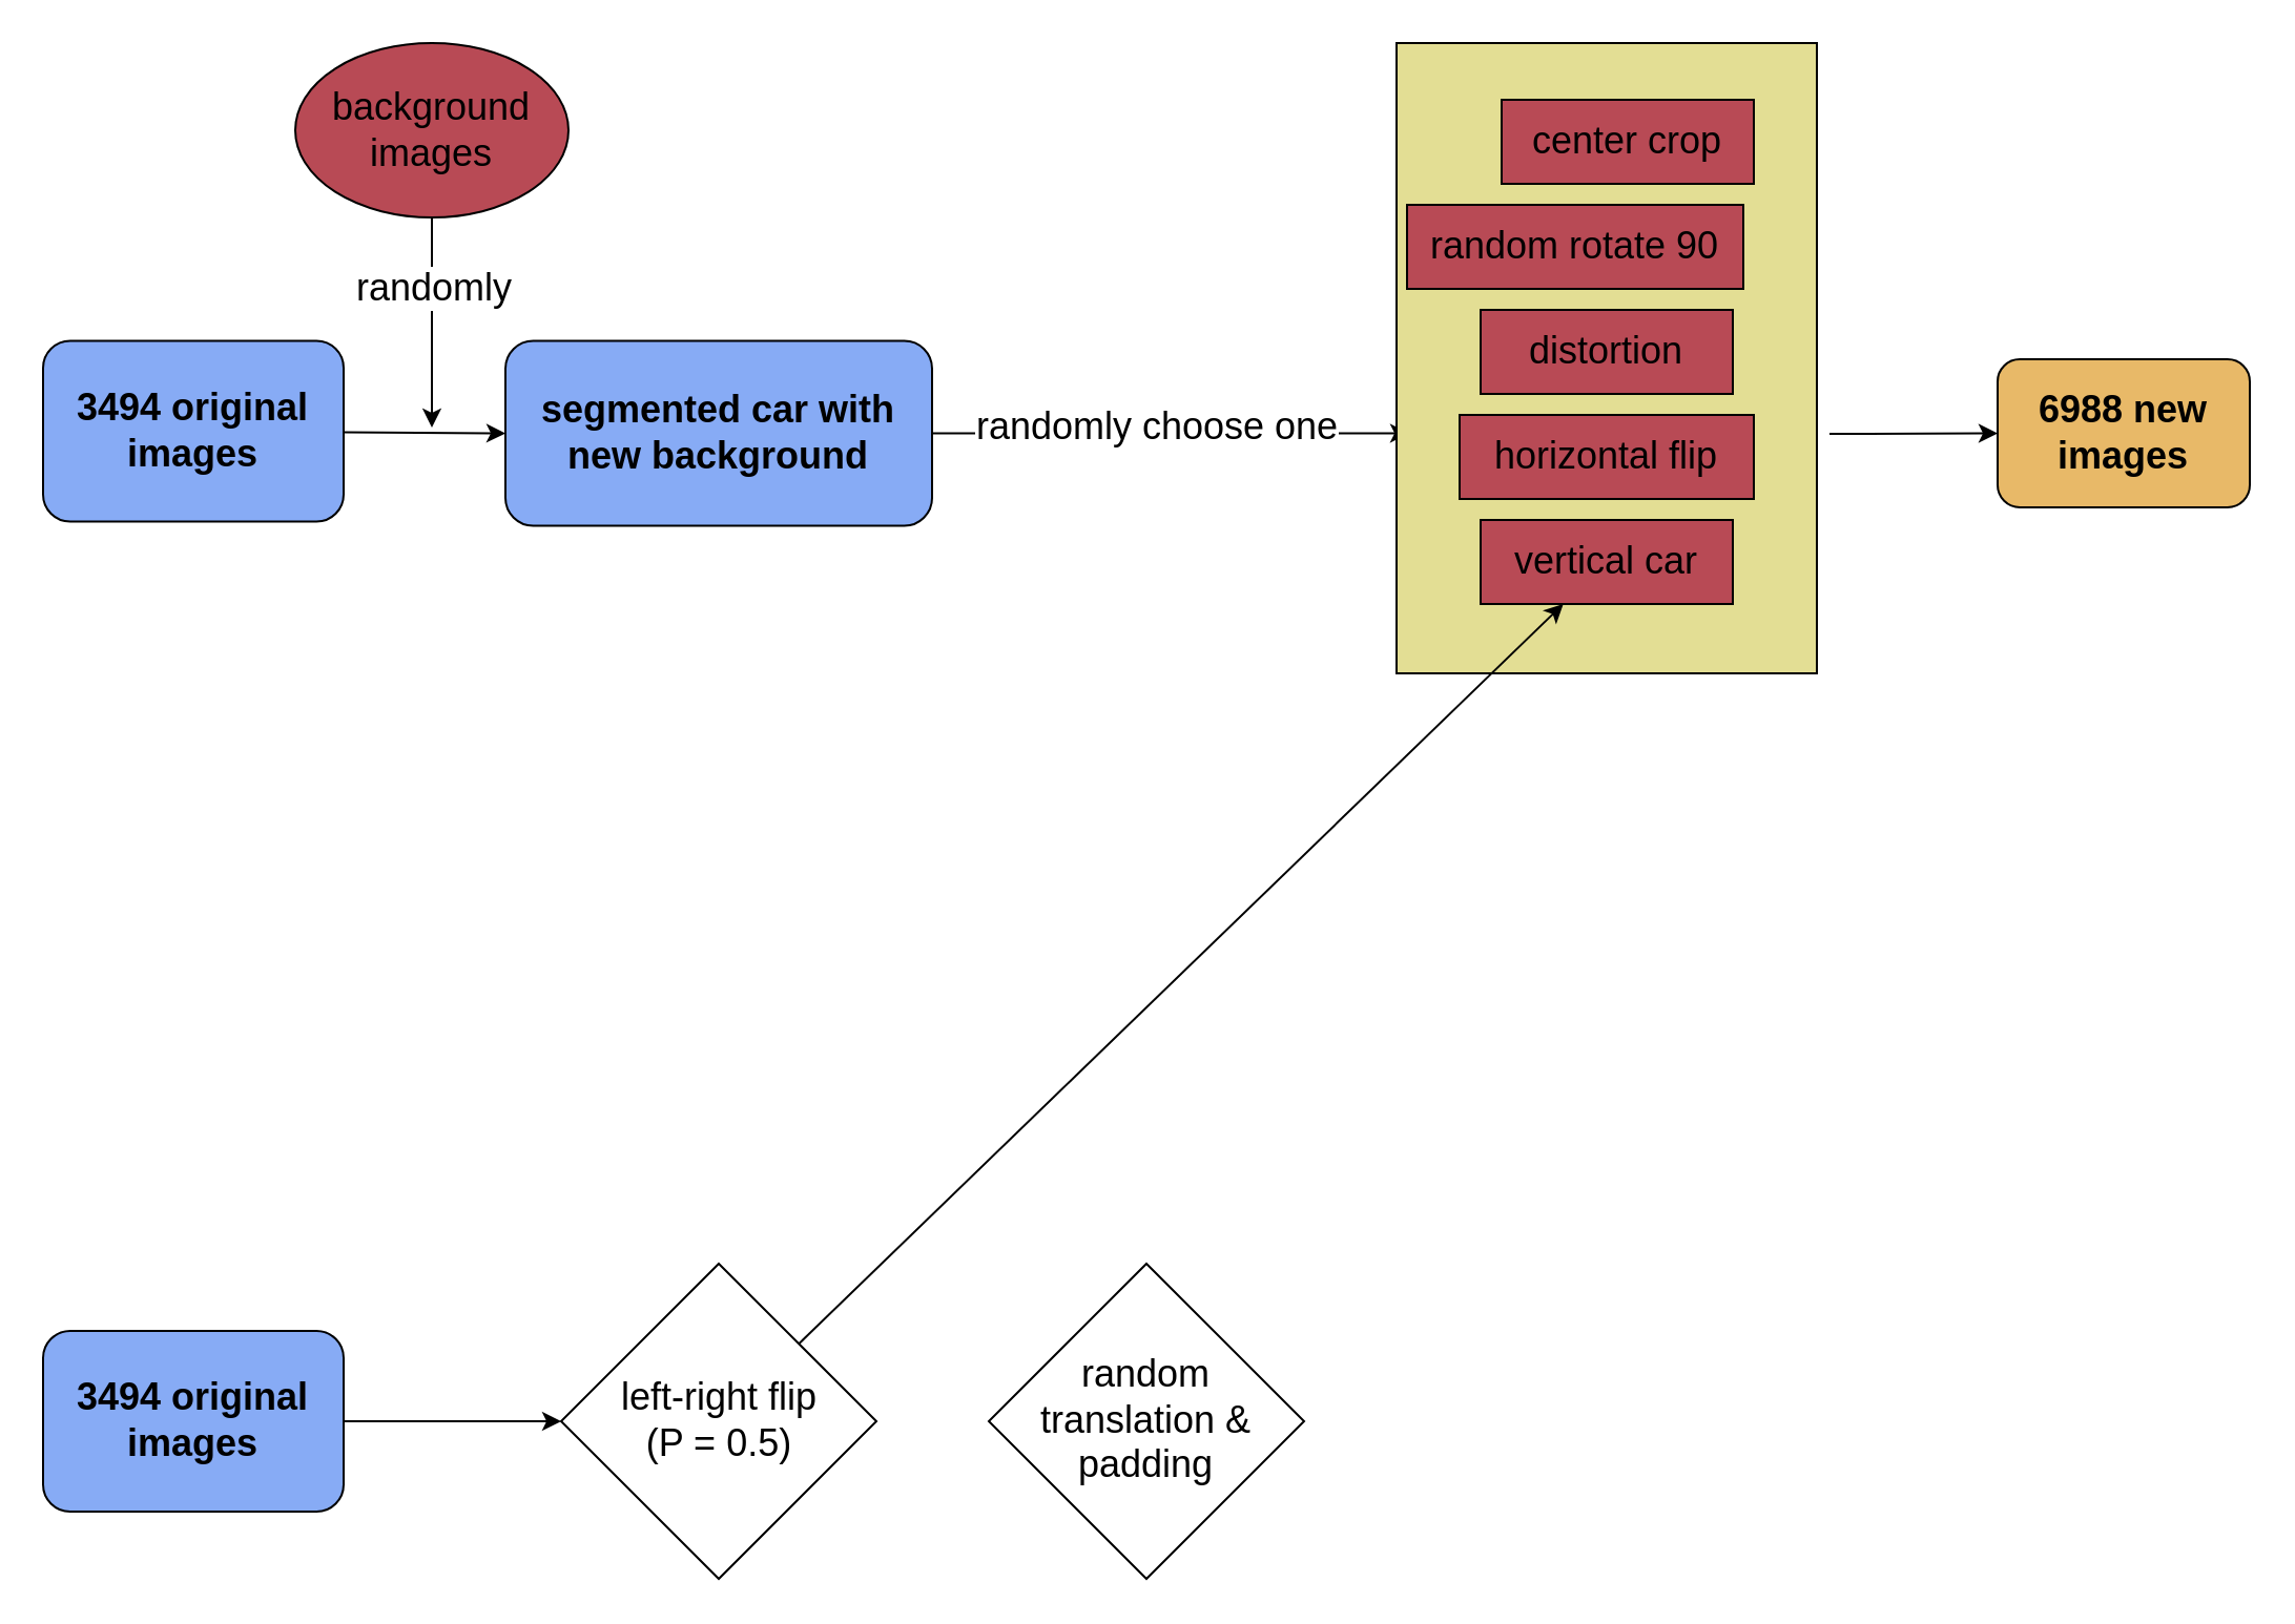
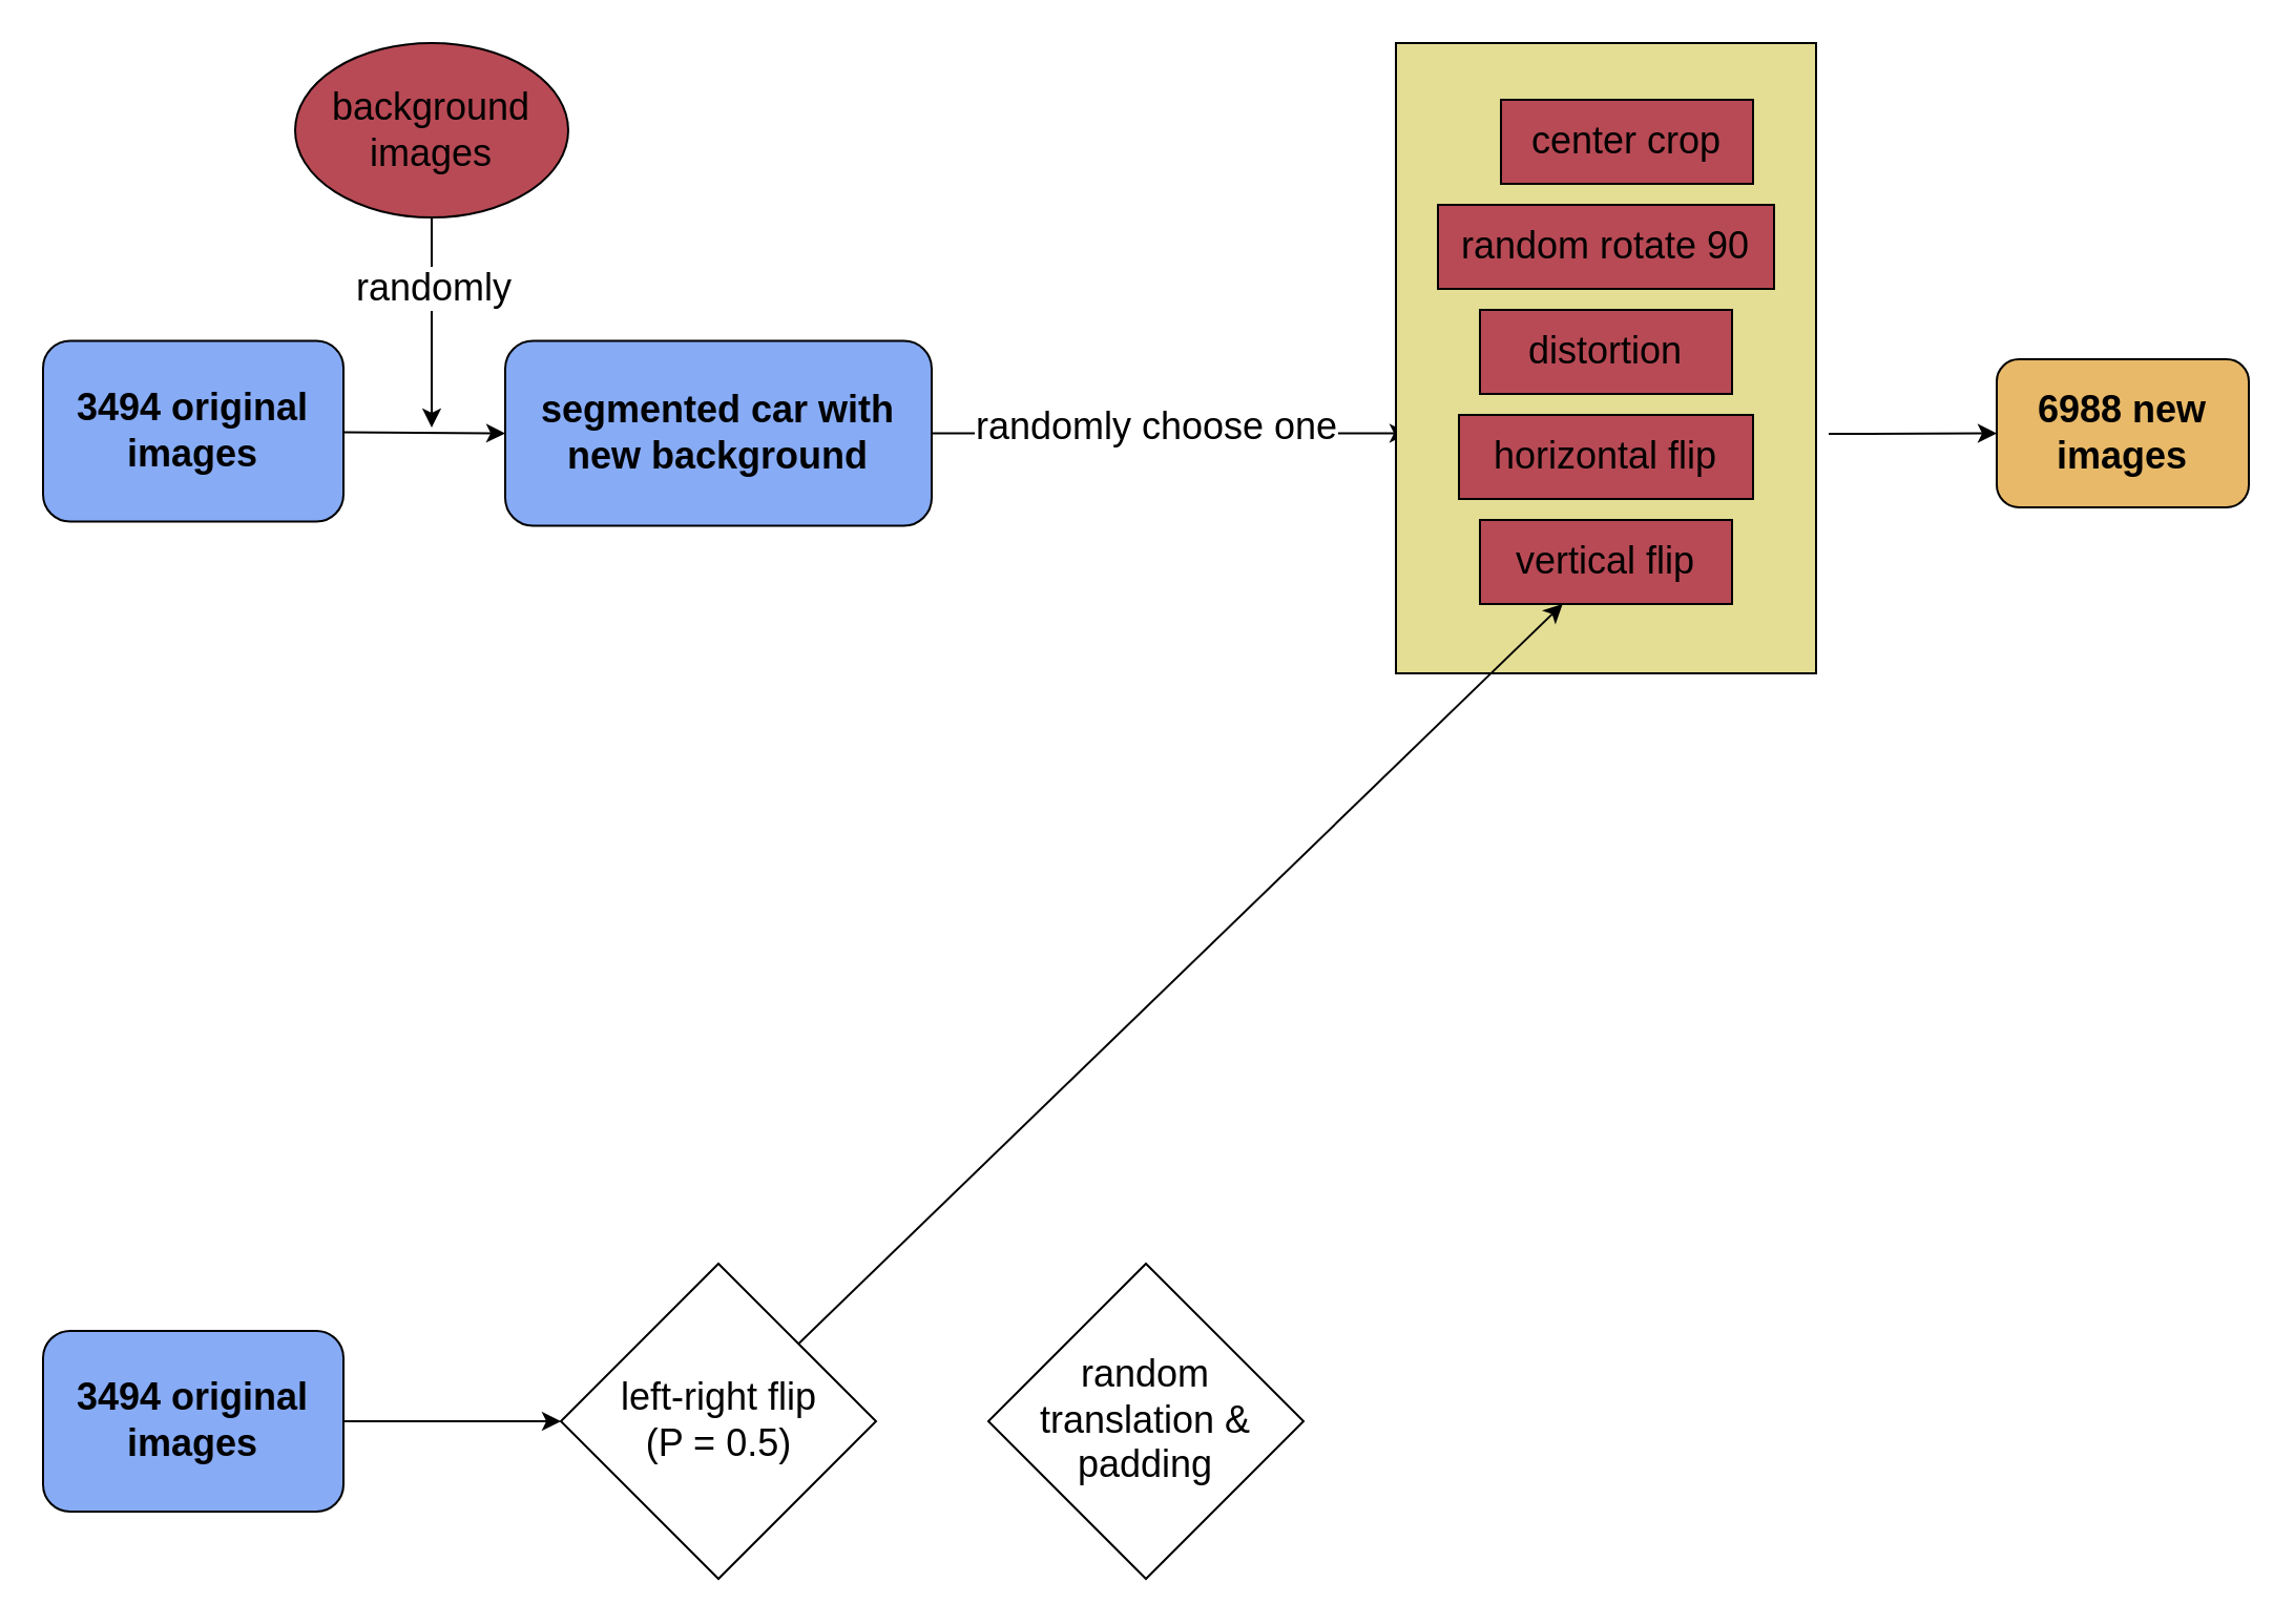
  <mxCell id="0" />
  <mxCell id="1" parent="0" />
  <mxCell id="2" style="edgeStyle=none;html=1;entryX=0;entryY=0.5;entryDx=0;entryDy=0;fontSize=18;" parent="1" source="3" target="6" edge="1"><mxGeometry relative="1" as="geometry" /></mxCell>
  <mxCell id="3" value="&lt;font style=&quot;font-size: 18px&quot;&gt;&lt;b&gt;3494 original images&lt;/b&gt;&lt;/font&gt;" style="rounded=1;whiteSpace=wrap;html=1;strokeColor=#000000;fillColor=#87ABF5;" parent="1" vertex="1"><mxGeometry x="20" y="161.75" width="143" height="86" as="geometry" /></mxCell>
  <mxCell id="4" style="edgeStyle=none;html=1;entryX=0.03;entryY=0.619;entryDx=0;entryDy=0;entryPerimeter=0;fontFamily=Helvetica;fontSize=18;fontColor=default;strokeColor=#000000;" parent="1" source="6" target="11" edge="1"><mxGeometry relative="1" as="geometry" /></mxCell>
  <mxCell id="5" value="randomly choose one" style="edgeLabel;html=1;align=center;verticalAlign=middle;resizable=0;points=[];fontSize=18;fontFamily=Helvetica;fontColor=default;" parent="4" vertex="1" connectable="0"><mxGeometry x="-0.188" y="4" relative="1" as="geometry"><mxPoint x="15" y="1" as="offset" /></mxGeometry></mxCell>
  <mxCell id="6" value="&lt;font style=&quot;font-size: 18px&quot;&gt;&lt;b&gt;segmented car with new background&lt;/b&gt;&lt;br&gt;&lt;/font&gt;" style="rounded=1;whiteSpace=wrap;html=1;fillColor=#87ABF5;strokeColor=#000000;" parent="1" vertex="1"><mxGeometry x="240" y="161.75" width="203" height="88" as="geometry" /></mxCell>
  <mxCell id="7" style="edgeStyle=none;html=1;fontFamily=Helvetica;fontSize=12;fontColor=default;strokeColor=#000000;" parent="1" source="9" edge="1"><mxGeometry relative="1" as="geometry"><mxPoint x="205" y="203" as="targetPoint" /></mxGeometry></mxCell>
  <mxCell id="8" value="&lt;font style=&quot;font-size: 18px&quot;&gt;randomly&lt;/font&gt;" style="edgeLabel;html=1;align=center;verticalAlign=middle;resizable=0;points=[];fontSize=12;fontFamily=Helvetica;fontColor=default;" parent="7" vertex="1" connectable="0"><mxGeometry x="-0.364" relative="1" as="geometry"><mxPoint y="1" as="offset" /></mxGeometry></mxCell>
  <mxCell id="9" value="&lt;span&gt;background images&lt;/span&gt;" style="ellipse;whiteSpace=wrap;html=1;fontSize=18;strokeColor=#000000;fillColor=#B84A55;" parent="1" vertex="1"><mxGeometry x="140" y="20" width="130" height="83" as="geometry" /></mxCell>
  <mxCell id="10" style="edgeStyle=none;html=1;entryX=0;entryY=0.5;entryDx=0;entryDy=0;fontSize=18;strokeColor=#000000;" parent="1" target="17" edge="1"><mxGeometry relative="1" as="geometry"><mxPoint x="870" y="206" as="sourcePoint" /></mxGeometry></mxCell>
  <mxCell id="11" value="" style="rounded=0;whiteSpace=wrap;html=1;fontSize=18;fillColor=#E3DE94;" parent="1" vertex="1"><mxGeometry x="664" y="20" width="200" height="300" as="geometry" /></mxCell>
  <mxCell id="12" value="center crop" style="rounded=0;whiteSpace=wrap;html=1;fontSize=18;strokeColor=#000000;fillColor=#B84A55;" parent="1" vertex="1"><mxGeometry x="714" y="47" width="120" height="40" as="geometry" /></mxCell>
- <mxCell id="13" value="random rotate 90" style="rounded=0;whiteSpace=wrap;html=1;fontSize=18;strokeColor=#000000;fillColor=#B84A55;" parent="1" vertex="1"><mxGeometry x="669" y="97" width="160" height="40" as="geometry" /></mxCell>
+ <mxCell id="13" value="random rotate 90" style="rounded=0;whiteSpace=wrap;html=1;fontSize=18;strokeColor=#000000;fillColor=#B84A55;" parent="1" vertex="1"><mxGeometry x="684" y="97" width="160" height="40" as="geometry" /></mxCell>
  <mxCell id="14" value="distortion" style="rounded=0;whiteSpace=wrap;html=1;fontSize=18;strokeColor=#000000;fillColor=#B84A55;" parent="1" vertex="1"><mxGeometry x="704" y="147" width="120" height="40" as="geometry" /></mxCell>
  <mxCell id="15" value="horizontal flip" style="rounded=0;whiteSpace=wrap;html=1;fontSize=18;strokeColor=#000000;fillColor=#B84A55;" parent="1" vertex="1"><mxGeometry x="694" y="197" width="140" height="40" as="geometry" /></mxCell>
- <mxCell id="16" value="vertical car" style="rounded=0;whiteSpace=wrap;html=1;fontSize=18;strokeColor=#000000;fillColor=#B84A55;" parent="1" vertex="1"><mxGeometry x="704" y="247" width="120" height="40" as="geometry" /></mxCell>
+ <mxCell id="16" value="vertical flip" style="rounded=0;whiteSpace=wrap;html=1;fontSize=18;strokeColor=#000000;fillColor=#B84A55;" parent="1" vertex="1"><mxGeometry x="704" y="247" width="120" height="40" as="geometry" /></mxCell>
  <mxCell id="17" value="&lt;font style=&quot;font-size: 18px&quot;&gt;&lt;b&gt;6988 new images&lt;/b&gt;&lt;/font&gt;" style="rounded=1;whiteSpace=wrap;html=1;fillColor=#E8B968;" parent="1" vertex="1"><mxGeometry x="950" y="170.5" width="120" height="70.5" as="geometry" /></mxCell>
  <mxCell id="18" value="" style="edgeStyle=none;html=1;fontSize=18;" edge="1" parent="1" source="19" target="21"><mxGeometry relative="1" as="geometry" /></mxCell>
  <mxCell id="19" value="&lt;font style=&quot;font-size: 18px&quot;&gt;&lt;b&gt;3494 original images&lt;/b&gt;&lt;/font&gt;" style="rounded=1;whiteSpace=wrap;html=1;strokeColor=#000000;fillColor=#87ABF5;" vertex="1" parent="1"><mxGeometry x="20" y="633" width="143" height="86" as="geometry" /></mxCell>
  <mxCell id="20" value="" style="edgeStyle=none;html=1;fontSize=18;" edge="1" parent="1" source="21" target="16"><mxGeometry relative="1" as="geometry" /></mxCell>
  <mxCell id="21" value="&lt;font style=&quot;font-size: 18px&quot;&gt;left-right flip &lt;br&gt;(P = 0.5)&lt;/font&gt;" style="rhombus;whiteSpace=wrap;html=1;fontSize=14;" vertex="1" parent="1"><mxGeometry x="266.5" y="601" width="150" height="150" as="geometry" /></mxCell>
  <mxCell id="22" value="&lt;span style=&quot;font-size: 18px&quot;&gt;random translation &amp;amp; padding&lt;/span&gt;" style="rhombus;whiteSpace=wrap;html=1;fontSize=14;" vertex="1" parent="1"><mxGeometry x="470" y="601" width="150" height="150" as="geometry" /></mxCell>
